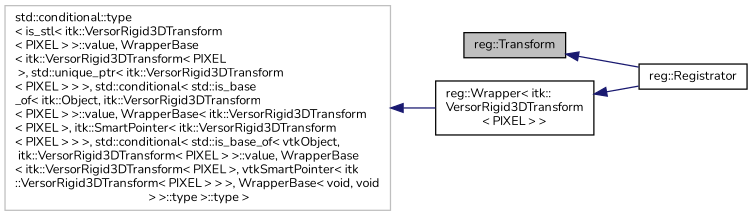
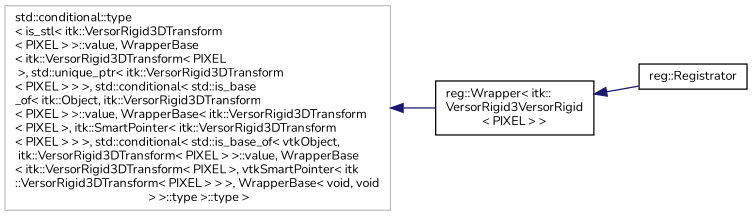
  digraph {
    fontname=Nunito
    rankdir=LR
    node [color=black fillcolor=white fontname=Nunito fontsize=10 shape=record style=filled]
    edge [color=midnightblue dir=back fontname=Nunito fontsize=10 labelfontname=Helvetica labelfontsize=10 style=solid]
-   n1 [fillcolor=grey75 fontcolor=black height=0.2 label="reg::Transform" width=0.4]
    n2 [height=0.2 label="reg::Registrator" width=0.4]
-   n3 [height=0.2 label="reg::Wrapper\< itk::\lVersorRigid3DTransform\l\< PIXEL \> \>" width=0.4]
+   n3 [height=0.2 label="reg::Wrapper\< itk::\lVersorRigid3VersorRigid\l\< PIXEL \> \>" width=0.4]
    n4 [color=grey75 height=0.2 label="std::conditional::type\l\< is_stl\< itk::VersorRigid3DTransform\l\< PIXEL \> \>::value, WrapperBase\l\< itk::VersorRigid3DTransform\< PIXEL\l \>, std::unique_ptr\< itk::VersorRigid3DTransform\l\< PIXEL \> \> \>, std::conditional\< std::is_base\l_of\< itk::Object, itk::VersorRigid3DTransform\l\< PIXEL \> \>::value, WrapperBase\< itk::VersorRigid3DTransform\l\< PIXEL \>, itk::SmartPointer\< itk::VersorRigid3DTransform\l\< PIXEL \> \> \>, std::conditional\< std::is_base_of\< vtkObject,\l itk::VersorRigid3DTransform\< PIXEL \> \>::value, WrapperBase\l\< itk::VersorRigid3DTransform\< PIXEL \>, vtkSmartPointer\< itk\l::VersorRigid3DTransform\< PIXEL \> \> \>, WrapperBase\< void, void\l \> \>::type \>::type \>" width=0.4]
-   n1 -> n2
    n3 -> n2
    n4 -> n3
  }
